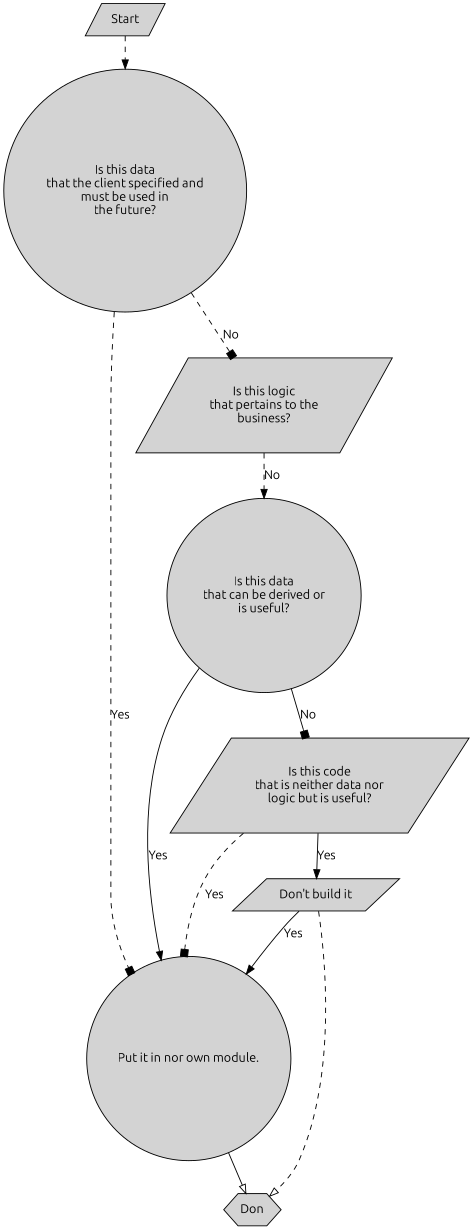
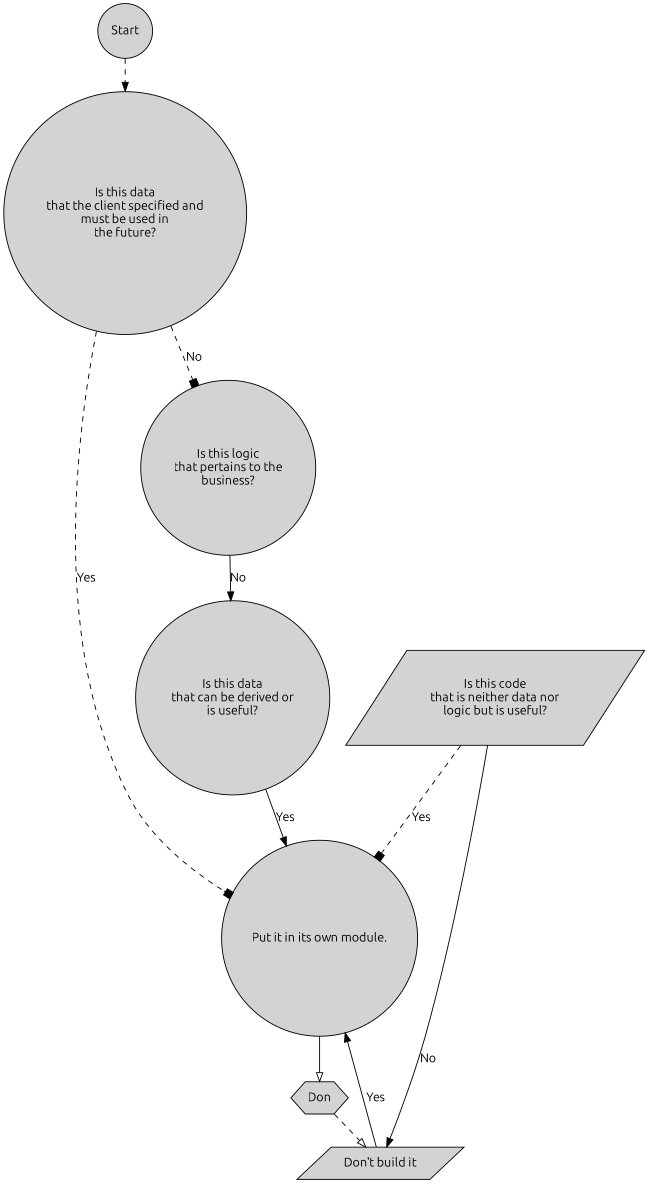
  digraph {
    fontname=Ubuntu
    node [fontname=Ubuntu shape=circle style=filled]
    edge [arrowhead=normal fontname=Ubuntu style=dashed]
-   n1 [label=Start shape=parallelogram]
+   n1 [label=Start]
    n2 [label="Is this data\nthat the client specified and\nmust be used in\nthe future?"]
-   n3 [label="Put it in nor own module."]
-   n4 [label="Is this logic\nthat pertains to the\nbusiness?" shape=parallelogram]
+   n3 [label="Put it in its own module."]
+   n4 [label="Is this logic\nthat pertains to the\nbusiness?"]
    n5 [label=Don shape=hexagon]
    n6 [label="Is this data\nthat can be derived or\nis useful?"]
    n7 [label="Is this code\nthat is neither data nor\nlogic but is useful?" shape=parallelogram]
    n8 [label="Don't build it" shape=parallelogram]
    n1 -> n2
    n2 -> n3 [arrowhead=box label=Yes]
    n2 -> n4 [arrowhead=box label=No]
    n3 -> n5 [arrowhead=onormal style=solid]
-   n4 -> n6 [label=No]
+   n4 -> n6 [label=No style=solid]
    n6 -> n3 [label=Yes style=solid]
-   n6 -> n7 [arrowhead=box label=No style=solid]
    n7 -> n3 [arrowhead=box label=Yes]
-   n7 -> n8 [label=Yes style=solid]
+   n7 -> n8 [label=No style=solid]
    n8 -> n3 [label=Yes style=solid]
-   n8 -> n5 [arrowhead=onormal]
+   n5 -> n8 [arrowhead=onormal]
  }
